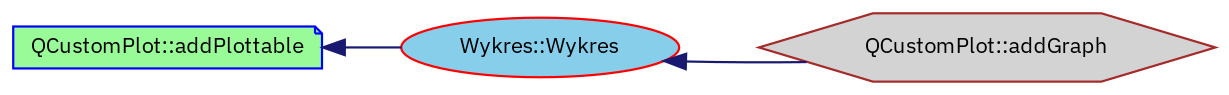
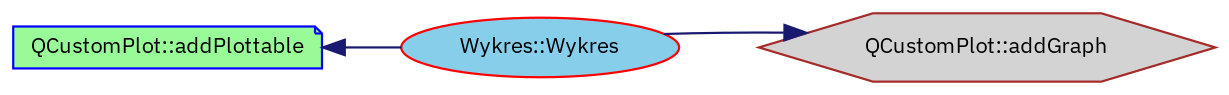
  digraph {
    fontname="IBM Plex Sans"
    rankdir=LR
    node [fontname="IBM Plex Sans" fontsize=10 style=filled]
    edge [color=midnightblue dir=back fontname="IBM Plex Sans" fontsize=10 labelfontname=Helvetica labelfontsize=10 style=solid]
    n1 [color=blue fillcolor=palegreen fontcolor=black height=0.2 label="QCustomPlot::addPlottable" shape=note width=0.4]
    n2 [color=red fillcolor=skyblue height=0.2 label="Wykres::Wykres" shape=ellipse width=0.4]
    n3 [color=brown fillcolor=lightgrey height=0.2 label="QCustomPlot::addGraph" shape=hexagon width=0.4]
    n1 -> n2
-   n2 -> n3
+   n3 -> n2
  }
